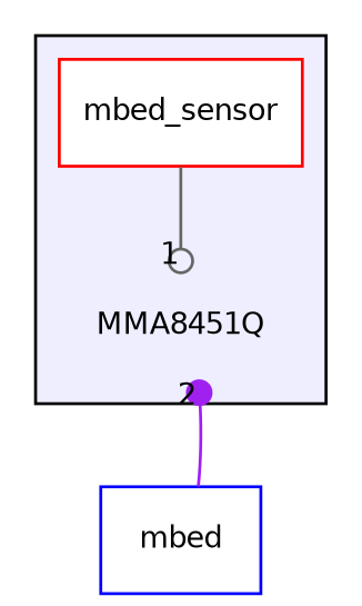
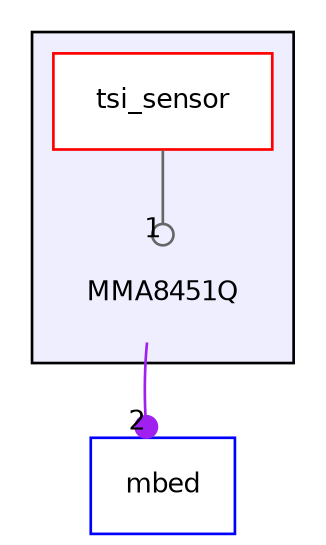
  digraph {
    compound=true
    node [fontname=Helvetica fontsize=10 shape=box fillcolor=white style=filled]
    edge [labeldistance=1.5 labelfontname=Helvetica labelfontsize=10]
    n1 [color=purple label=MMA8451Q shape=plaintext fillcolor="" style=""]
-   n2 [color=red label=mbed_sensor]
+   n2 [color=red label=tsi_sensor]
    n3 [color=blue label=mbed]
    subgraph cluster_1 {
      bgcolor="#eeeeff"
      pencolor=black
      n1
      n2
    }
-   n3 -> n1 [arrowhead=dot color=purple headlabel=2]
+   n1 -> n3 [arrowhead=dot color=purple headlabel=2]
    n2 -> n1 [arrowhead=odot color=gray40 headlabel=1]
  }
